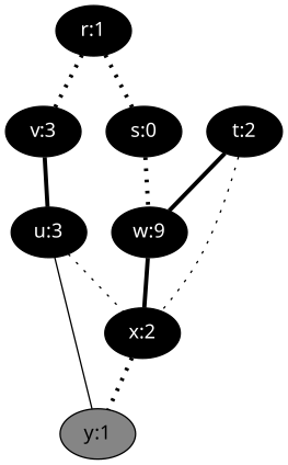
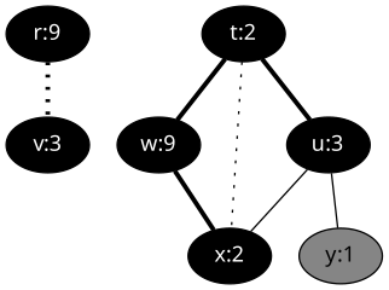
  graph {
    node [fillcolor=black fontcolor=white fontname="time-bold" style=filled]
    edge [penwidth=3 style=dotted]
-   n1 [label="r:1"]
-   n2 [label="s:0"]
+   n1 [label="r:9"]
    n3 [label="v:3"]
    n4 [label="w:9"]
    n5 [label="x:2"]
    n6 [label="t:2"]
    n7 [label="u:3"]
    n8 [fillcolor=gray52 label="y:1" fontcolor=""]
-   n1 -- n2
    n1 -- n3
-   n2 -- n4
    n4 -- n5 [style=bold]
-   n5 -- n8
    n6 -- n4 [style=bold]
    n6 -- n5 [penwidth=1]
-   n3 -- n7 [style=bold]
-   n7 -- n5 [penwidth=1]
+   n6 -- n7 [style=bold]
+   n7 -- n5 [penwidth=1 style=bold]
    n7 -- n8 [penwidth=1 style=bold]
  }
